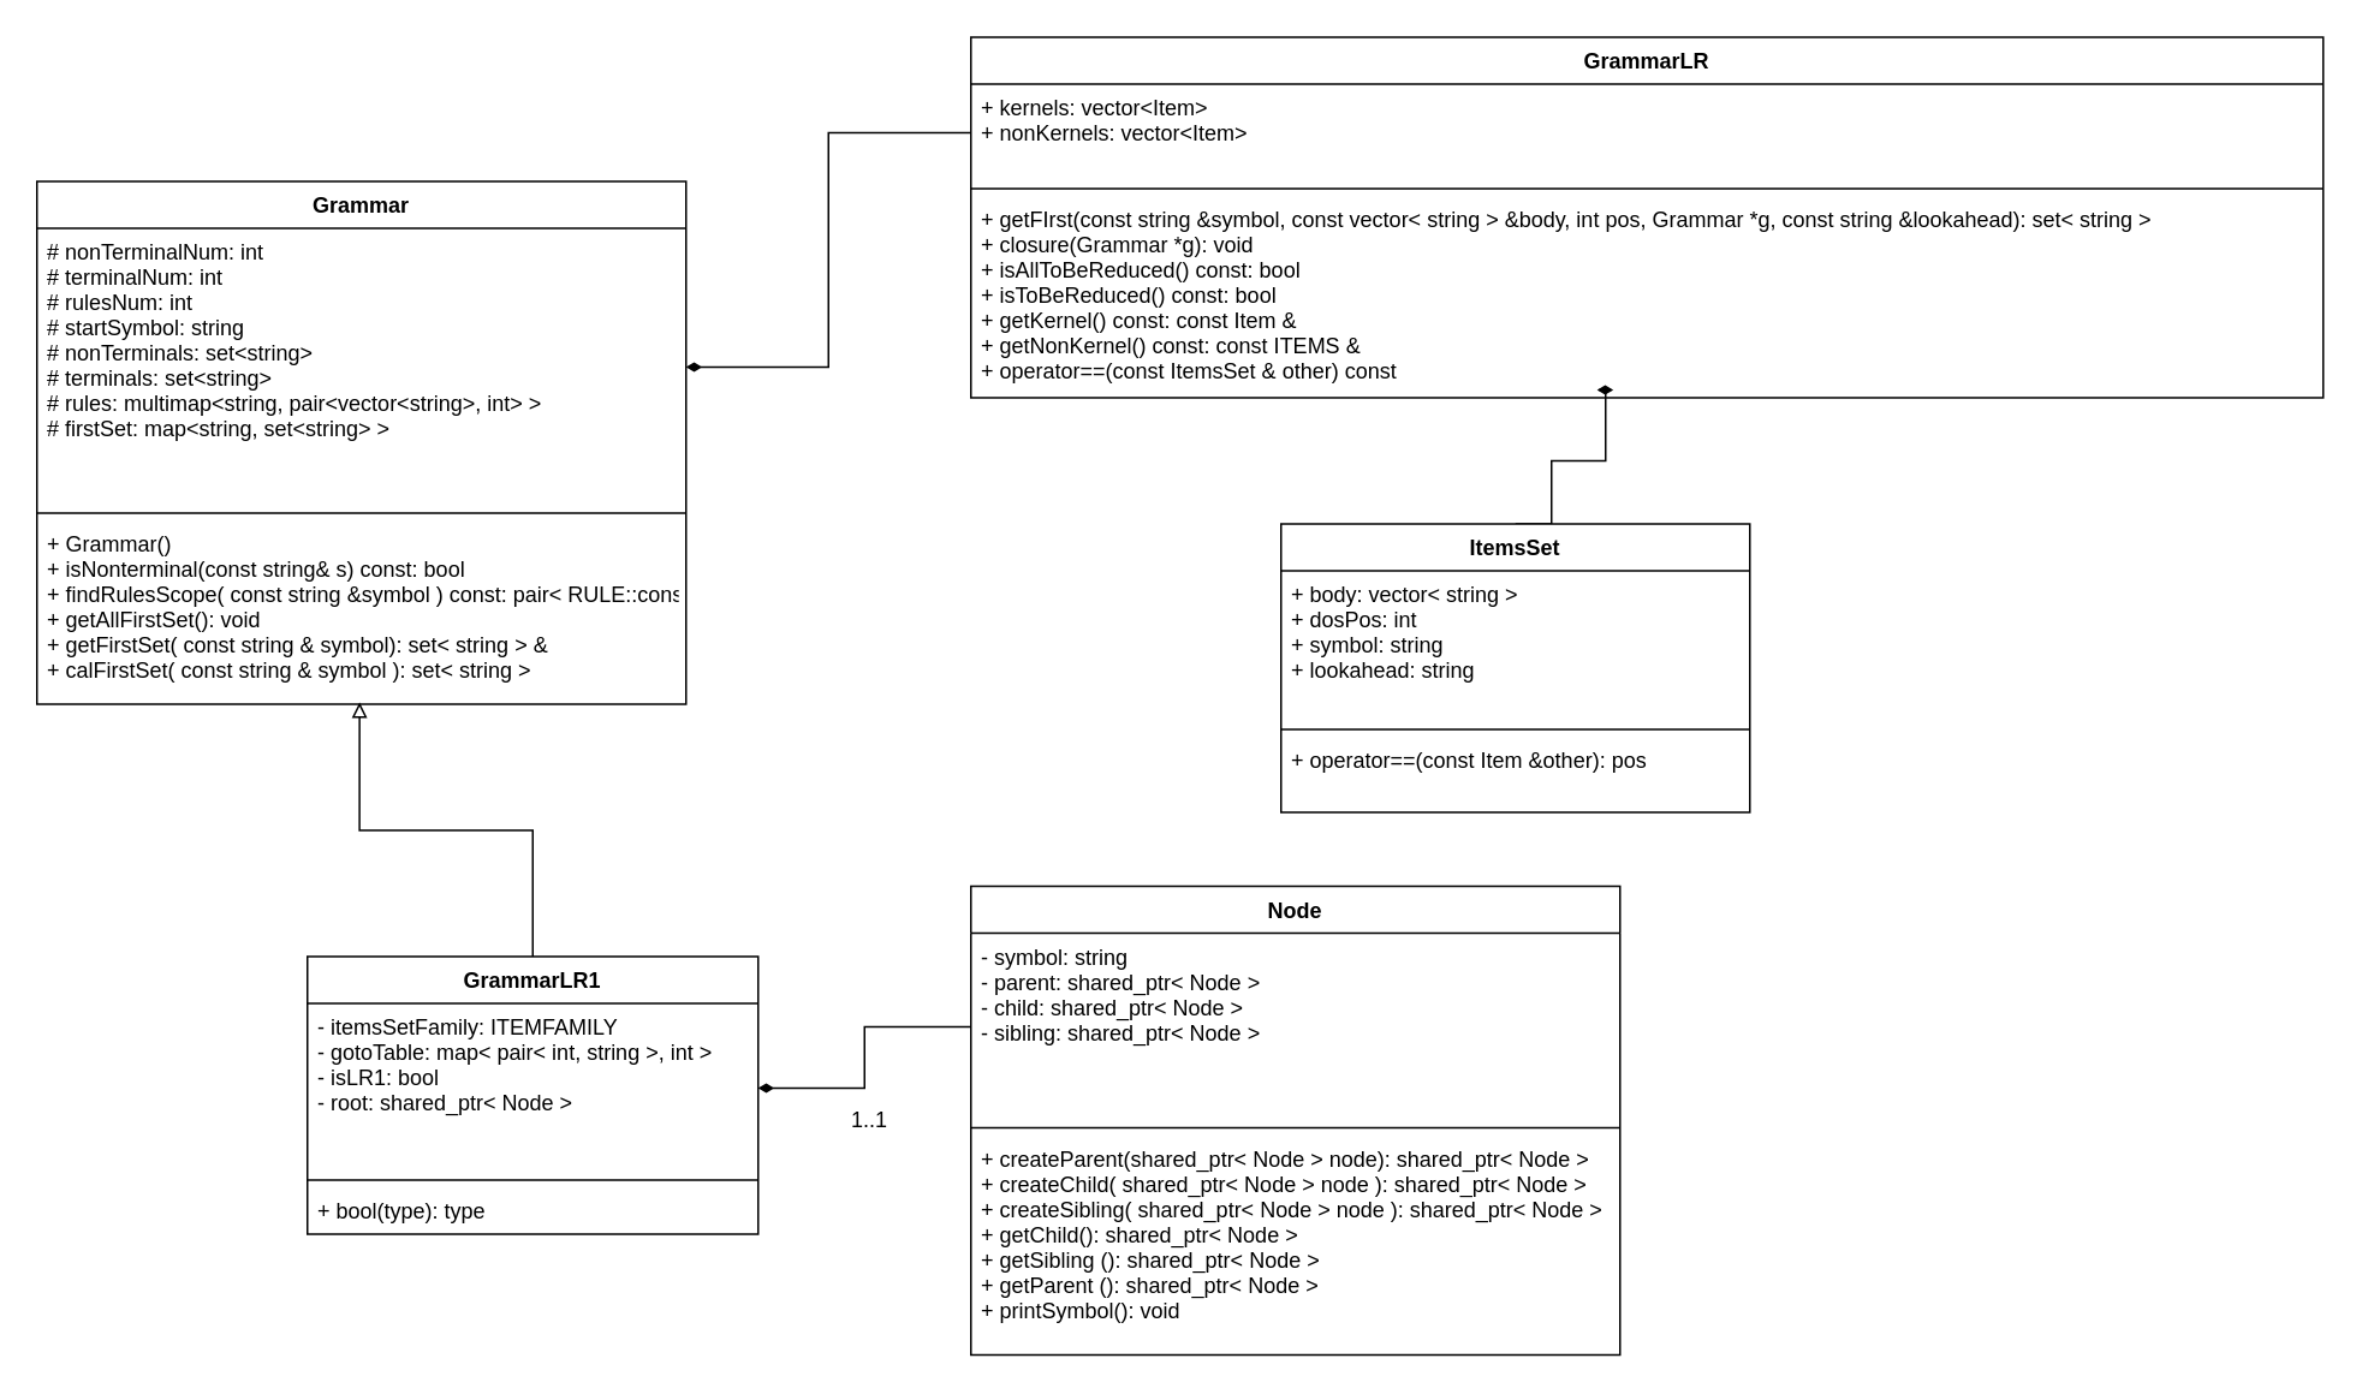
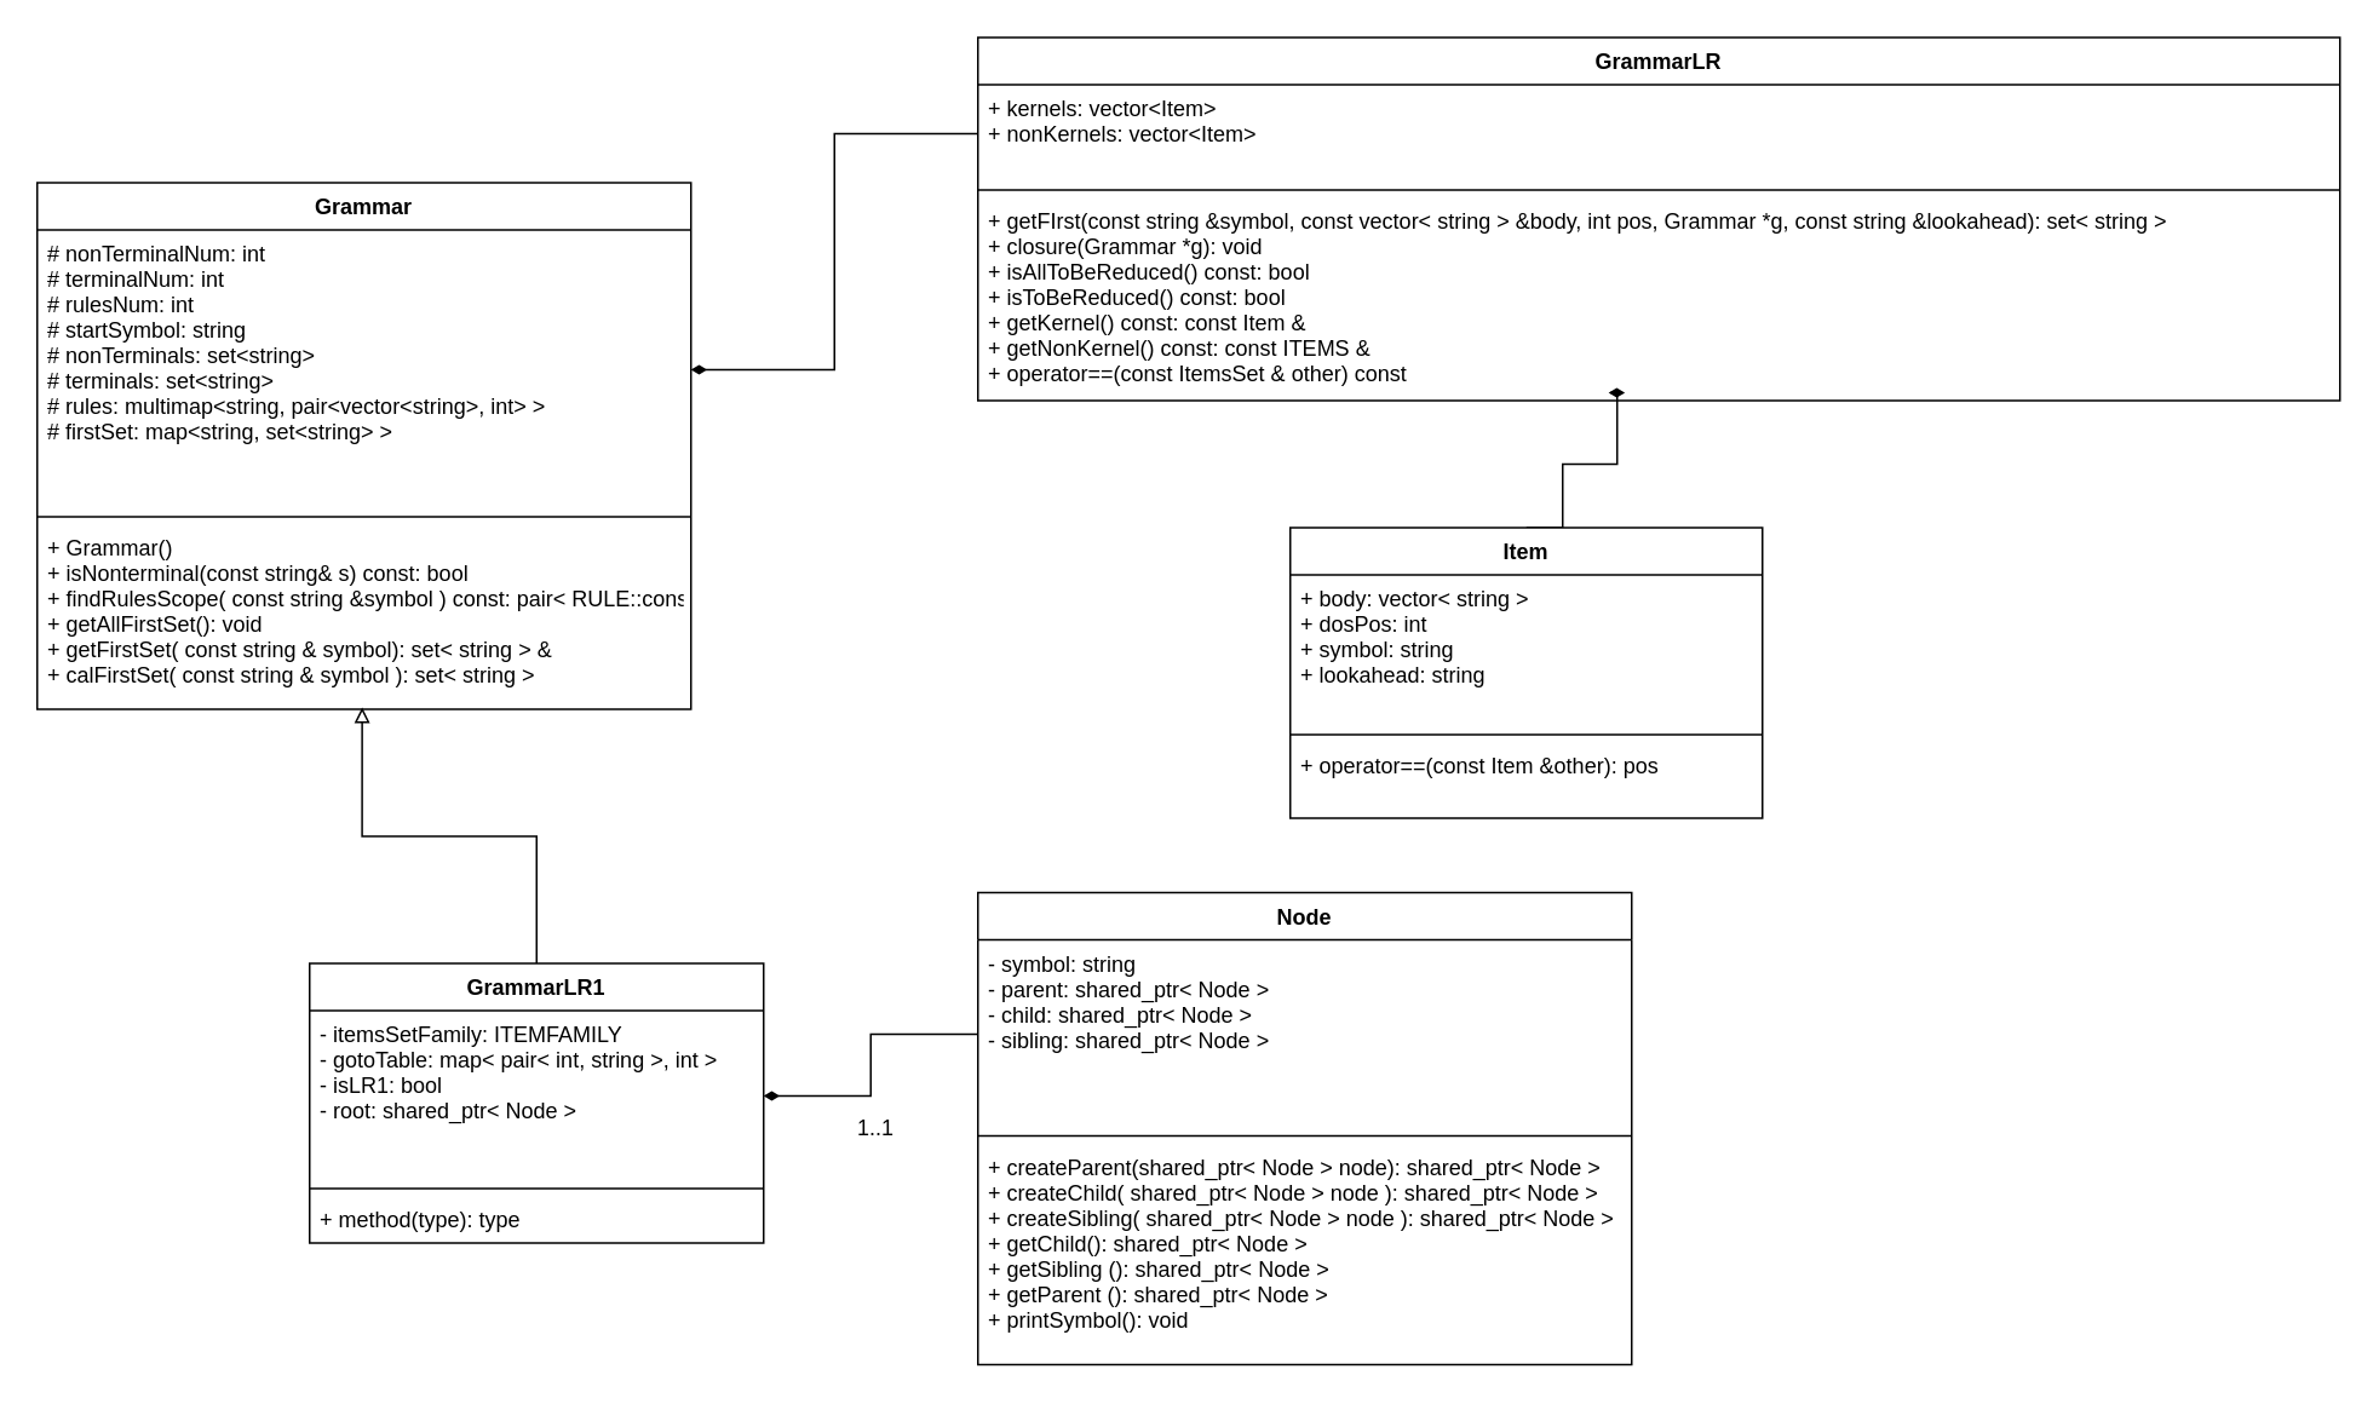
  <mxCell id="0" />
  <mxCell id="1" parent="0" />
  <mxCell id="2" value="Node" style="swimlane;fontStyle=1;align=center;verticalAlign=top;childLayout=stackLayout;horizontal=1;startSize=26;horizontalStack=0;resizeParent=1;resizeParentMax=0;resizeLast=0;collapsible=1;marginBottom=0;" parent="1" vertex="1"><mxGeometry x="538" y="491" width="360" height="260" as="geometry" /></mxCell>
  <mxCell id="3" value="- symbol: string&#10;- parent: shared_ptr&lt; Node &gt;&#10;- child: shared_ptr&lt; Node &gt;&#10;- sibling: shared_ptr&lt; Node &gt;" style="text;strokeColor=none;fillColor=none;align=left;verticalAlign=top;spacingLeft=4;spacingRight=4;overflow=hidden;rotatable=0;points=[[0,0.5],[1,0.5]];portConstraint=eastwest;" parent="2" vertex="1"><mxGeometry y="26" width="360" height="104" as="geometry" /></mxCell>
  <mxCell id="4" value="" style="line;strokeWidth=1;fillColor=none;align=left;verticalAlign=middle;spacingTop=-1;spacingLeft=3;spacingRight=3;rotatable=0;labelPosition=right;points=[];portConstraint=eastwest;" parent="2" vertex="1"><mxGeometry y="130" width="360" height="8" as="geometry" /></mxCell>
  <mxCell id="5" value="+ createParent(shared_ptr&lt; Node &gt; node): shared_ptr&lt; Node &gt;&#10;+ createChild( shared_ptr&lt; Node &gt; node ): shared_ptr&lt; Node &gt;&#10;+ createSibling( shared_ptr&lt; Node &gt; node ): shared_ptr&lt; Node &gt;&#10;+ getChild(): shared_ptr&lt; Node &gt; &#10;+ getSibling (): shared_ptr&lt; Node &gt;&#10;+ getParent (): shared_ptr&lt; Node &gt;&#10;+ printSymbol(): void" style="text;strokeColor=none;fillColor=none;align=left;verticalAlign=top;spacingLeft=4;spacingRight=4;overflow=hidden;rotatable=0;points=[[0,0.5],[1,0.5]];portConstraint=eastwest;" parent="2" vertex="1"><mxGeometry y="138" width="360" height="122" as="geometry" /></mxCell>
  <mxCell id="6" style="edgeStyle=orthogonalEdgeStyle;rounded=0;orthogonalLoop=1;jettySize=auto;html=1;exitX=0;exitY=0.5;exitDx=0;exitDy=0;entryX=1;entryY=0.5;entryDx=0;entryDy=0;strokeColor=#000000;endArrow=diamondThin;endFill=1;" parent="1" source="3" target="13" edge="1"><mxGeometry relative="1" as="geometry"><mxPoint x="430" y="550" as="targetPoint" /></mxGeometry></mxCell>
  <mxCell id="7" value="Grammar" style="swimlane;fontStyle=1;align=center;verticalAlign=top;childLayout=stackLayout;horizontal=1;startSize=26;horizontalStack=0;resizeParent=1;resizeParentMax=0;resizeLast=0;collapsible=1;marginBottom=0;" parent="1" vertex="1"><mxGeometry x="20" y="100" width="360" height="290" as="geometry" /></mxCell>
  <mxCell id="8" value="# nonTerminalNum: int&#10;# terminalNum: int&#10;# rulesNum: int&#10;# startSymbol: string&#10;# nonTerminals: set&lt;string&gt;&#10;# terminals: set&lt;string&gt;&#10;# rules: multimap&lt;string, pair&lt;vector&lt;string&gt;, int&gt; &gt;&#10;# firstSet: map&lt;string, set&lt;string&gt; &gt;" style="text;strokeColor=none;fillColor=none;align=left;verticalAlign=top;spacingLeft=4;spacingRight=4;overflow=hidden;rotatable=0;points=[[0,0.5],[1,0.5]];portConstraint=eastwest;" parent="7" vertex="1"><mxGeometry y="26" width="360" height="154" as="geometry" /></mxCell>
  <mxCell id="9" value="" style="line;strokeWidth=1;fillColor=none;align=left;verticalAlign=middle;spacingTop=-1;spacingLeft=3;spacingRight=3;rotatable=0;labelPosition=right;points=[];portConstraint=eastwest;" parent="7" vertex="1"><mxGeometry y="180" width="360" height="8" as="geometry" /></mxCell>
  <mxCell id="10" value="+  Grammar()&#10;+ isNonterminal(const string&amp; s) const: bool&#10;+ findRulesScope( const string &amp;symbol ) const: pair&lt; RULE::const_iterator, RULE::const_iterator &gt;&#10;+ getAllFirstSet(): void&#10;+ getFirstSet( const string &amp; symbol): set&lt; string &gt; &amp;&#10;+ calFirstSet( const string &amp; symbol ): set&lt; string &gt;" style="text;strokeColor=none;fillColor=none;align=left;verticalAlign=top;spacingLeft=4;spacingRight=4;overflow=hidden;rotatable=0;points=[[0,0.5],[1,0.5]];portConstraint=eastwest;" parent="7" vertex="1"><mxGeometry y="188" width="360" height="102" as="geometry" /></mxCell>
  <mxCell id="11" style="edgeStyle=orthogonalEdgeStyle;rounded=0;orthogonalLoop=1;jettySize=auto;html=1;exitX=0.5;exitY=0;exitDx=0;exitDy=0;entryX=0.497;entryY=0.99;entryDx=0;entryDy=0;entryPerimeter=0;endArrow=block;endFill=0;strokeColor=#000000;" parent="1" source="12" target="10" edge="1"><mxGeometry relative="1" as="geometry" /></mxCell>
  <mxCell id="12" value="GrammarLR1" style="swimlane;fontStyle=1;align=center;verticalAlign=top;childLayout=stackLayout;horizontal=1;startSize=26;horizontalStack=0;resizeParent=1;resizeParentMax=0;resizeLast=0;collapsible=1;marginBottom=0;" parent="1" vertex="1"><mxGeometry x="170" y="530" width="250" height="154" as="geometry" /></mxCell>
  <mxCell id="13" value="-  itemsSetFamily: ITEMFAMILY&#10;- gotoTable: map&lt; pair&lt; int, string &gt;, int &gt; &#10;- isLR1: bool&#10;- root: shared_ptr&lt; Node &gt;" style="text;strokeColor=none;fillColor=none;align=left;verticalAlign=top;spacingLeft=4;spacingRight=4;overflow=hidden;rotatable=0;points=[[0,0.5],[1,0.5]];portConstraint=eastwest;" parent="12" vertex="1"><mxGeometry y="26" width="250" height="94" as="geometry" /></mxCell>
  <mxCell id="14" value="" style="line;strokeWidth=1;fillColor=none;align=left;verticalAlign=middle;spacingTop=-1;spacingLeft=3;spacingRight=3;rotatable=0;labelPosition=right;points=[];portConstraint=eastwest;" parent="12" vertex="1"><mxGeometry y="120" width="250" height="8" as="geometry" /></mxCell>
- <mxCell id="15" value="+ bool(type): type" style="text;strokeColor=none;fillColor=none;align=left;verticalAlign=top;spacingLeft=4;spacingRight=4;overflow=hidden;rotatable=0;points=[[0,0.5],[1,0.5]];portConstraint=eastwest;" parent="12" vertex="1"><mxGeometry y="128" width="250" height="26" as="geometry" /></mxCell>
+ <mxCell id="15" value="+ method(type): type" style="text;strokeColor=none;fillColor=none;align=left;verticalAlign=top;spacingLeft=4;spacingRight=4;overflow=hidden;rotatable=0;points=[[0,0.5],[1,0.5]];portConstraint=eastwest;" parent="12" vertex="1"><mxGeometry y="128" width="250" height="26" as="geometry" /></mxCell>
  <mxCell id="16" value="1..1" style="text;html=1;resizable=0;points=[];autosize=1;align=left;verticalAlign=top;spacingTop=-4;" parent="1" vertex="1"><mxGeometry x="470" y="611" width="40" height="20" as="geometry" /></mxCell>
  <mxCell id="17" value="GrammarLR" style="swimlane;fontStyle=1;align=center;verticalAlign=top;childLayout=stackLayout;horizontal=1;startSize=26;horizontalStack=0;resizeParent=1;resizeParentMax=0;resizeLast=0;collapsible=1;marginBottom=0;" parent="1" vertex="1"><mxGeometry x="538" y="20" width="750" height="200" as="geometry" /></mxCell>
  <mxCell id="18" value="+ kernels: vector&lt;Item&gt;&#10;+ nonKernels: vector&lt;Item&gt;" style="text;strokeColor=none;fillColor=none;align=left;verticalAlign=top;spacingLeft=4;spacingRight=4;overflow=hidden;rotatable=0;points=[[0,0.5],[1,0.5]];portConstraint=eastwest;" parent="17" vertex="1"><mxGeometry y="26" width="750" height="54" as="geometry" /></mxCell>
  <mxCell id="19" value="" style="line;strokeWidth=1;fillColor=none;align=left;verticalAlign=middle;spacingTop=-1;spacingLeft=3;spacingRight=3;rotatable=0;labelPosition=right;points=[];portConstraint=eastwest;" parent="17" vertex="1"><mxGeometry y="80" width="750" height="8" as="geometry" /></mxCell>
  <mxCell id="20" value="+ getFIrst(const string &amp;symbol, const vector&lt; string &gt; &amp;body, int pos, Grammar *g, const string &amp;lookahead): set&lt; string &gt; &#10;+ closure(Grammar *g): void&#10;+ isAllToBeReduced() const: bool &#10;+ isToBeReduced() const: bool&#10;+ getKernel() const: const Item &amp;&#10;+ getNonKernel() const: const ITEMS &amp;&#10;+ operator==(const ItemsSet &amp; other) const" style="text;strokeColor=none;fillColor=none;align=left;verticalAlign=top;spacingLeft=4;spacingRight=4;overflow=hidden;rotatable=0;points=[[0,0.5],[1,0.5]];portConstraint=eastwest;" parent="17" vertex="1"><mxGeometry y="88" width="750" height="112" as="geometry" /></mxCell>
  <mxCell id="21" style="edgeStyle=orthogonalEdgeStyle;rounded=0;orthogonalLoop=1;jettySize=auto;html=1;exitX=0.5;exitY=0;exitDx=0;exitDy=0;entryX=0.475;entryY=0.962;entryDx=0;entryDy=0;entryPerimeter=0;endArrow=diamondThin;endFill=1;strokeColor=#000000;" parent="1" source="22" target="20" edge="1"><mxGeometry relative="1" as="geometry"><Array as="points"><mxPoint x="860" y="290" /><mxPoint x="860" y="255" /><mxPoint x="890" y="255" /><mxPoint x="890" y="216" /></Array></mxGeometry></mxCell>
- <mxCell id="22" value="ItemsSet" style="swimlane;fontStyle=1;align=center;verticalAlign=top;childLayout=stackLayout;horizontal=1;startSize=26;horizontalStack=0;resizeParent=1;resizeParentMax=0;resizeLast=0;collapsible=1;marginBottom=0;" parent="1" vertex="1"><mxGeometry x="710" y="290" width="260" height="160" as="geometry" /></mxCell>
+ <mxCell id="22" value="Item" style="swimlane;fontStyle=1;align=center;verticalAlign=top;childLayout=stackLayout;horizontal=1;startSize=26;horizontalStack=0;resizeParent=1;resizeParentMax=0;resizeLast=0;collapsible=1;marginBottom=0;" parent="1" vertex="1"><mxGeometry x="710" y="290" width="260" height="160" as="geometry" /></mxCell>
  <mxCell id="23" value="+ body: vector&lt; string &gt; &#10;+ dosPos: int&#10;+ symbol: string&#10;+ lookahead: string" style="text;strokeColor=none;fillColor=none;align=left;verticalAlign=top;spacingLeft=4;spacingRight=4;overflow=hidden;rotatable=0;points=[[0,0.5],[1,0.5]];portConstraint=eastwest;" parent="22" vertex="1"><mxGeometry y="26" width="260" height="84" as="geometry" /></mxCell>
  <mxCell id="24" value="" style="line;strokeWidth=1;fillColor=none;align=left;verticalAlign=middle;spacingTop=-1;spacingLeft=3;spacingRight=3;rotatable=0;labelPosition=right;points=[];portConstraint=eastwest;" parent="22" vertex="1"><mxGeometry y="110" width="260" height="8" as="geometry" /></mxCell>
  <mxCell id="25" value="+ operator==(const Item &amp;other): pos" style="text;strokeColor=none;fillColor=none;align=left;verticalAlign=top;spacingLeft=4;spacingRight=4;overflow=hidden;rotatable=0;points=[[0,0.5],[1,0.5]];portConstraint=eastwest;" parent="22" vertex="1"><mxGeometry y="118" width="260" height="42" as="geometry" /></mxCell>
  <mxCell id="26" style="edgeStyle=orthogonalEdgeStyle;rounded=0;orthogonalLoop=1;jettySize=auto;html=1;exitX=0;exitY=0.5;exitDx=0;exitDy=0;entryX=1;entryY=0.5;entryDx=0;entryDy=0;endArrow=diamondThin;endFill=1;strokeColor=#000000;" parent="1" source="18" target="8" edge="1"><mxGeometry relative="1" as="geometry" /></mxCell>
